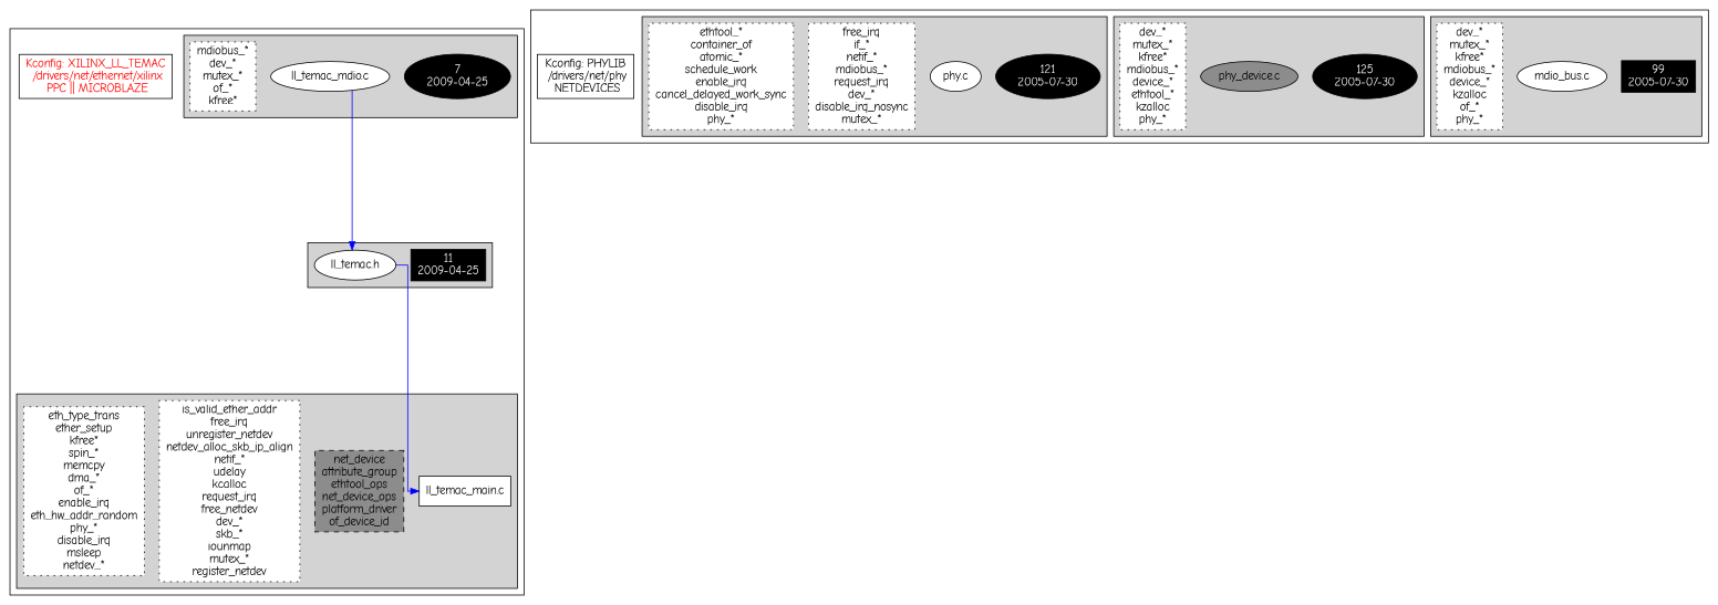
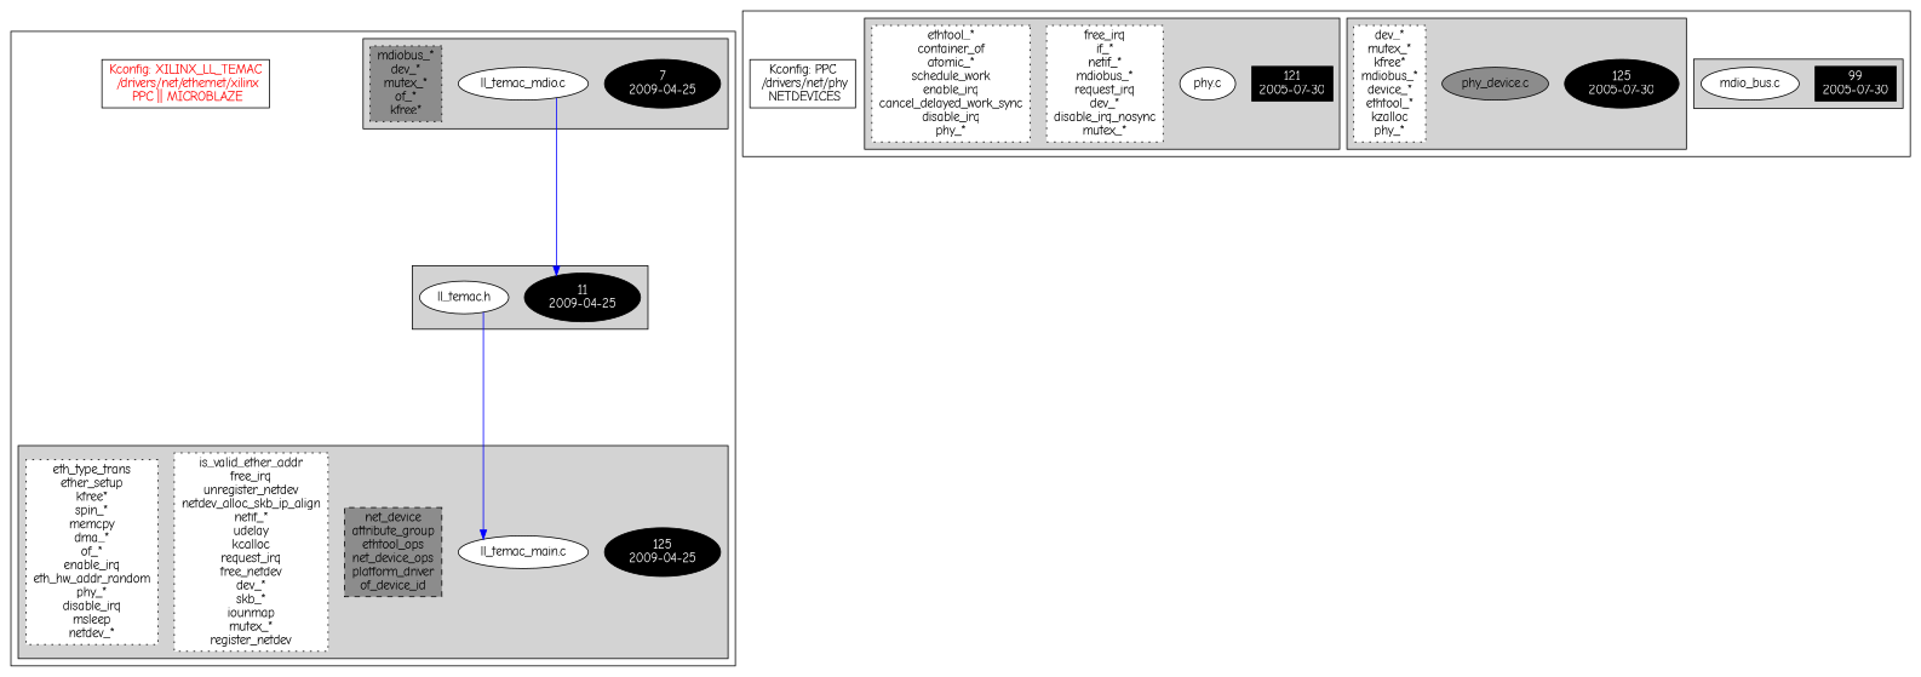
  digraph {
    fontname="Comic Neue"
    ranksep=2
    splines=ortho
    node [fillcolor=white fontcolor=black fontname="Comic Neue" style=filled]
    edge [color=blue fontname="Comic Neue"]
-   n2 [label="ll_temac_main.c\n" shape=box]
+   n1 [fillcolor=black fontcolor=white label="125\n2009-04-25"]
+   n2 [label="ll_temac_main.c\n"]
    n3 [fillcolor=grey55 label="net_device\nattribute_group\nethtool_ops\nnet_device_ops\nplatform_driver\nof_device_id\n" shape=box style="filled,dashed"]
    n4 [label="is_valid_ether_addr\nfree_irq\nunregister_netdev\nnetdev_alloc_skb_ip_align\nnetif_*\nudelay\nkcalloc\nrequest_irq\nfree_netdev\ndev_*\nskb_*\niounmap\nmutex_*\nregister_netdev\n" shape=box style="filled,dotted"]
    n5 [label="eth_type_trans\nether_setup\nkfree*\nspin_*\nmemcpy\ndma_*\nof_*\nenable_irq\neth_hw_addr_random\nphy_*\ndisable_irq\nmsleep\nnetdev_*\n" shape=box style="filled,dotted"]
    n6 [fillcolor=black fontcolor=white label="7\n2009-04-25"]
    n7 [label="ll_temac_mdio.c\n"]
-   n8 [label="mdiobus_*\ndev_*\nmutex_*\nof_*\nkfree*\n" shape=box style="filled,dotted"]
-   n9 [fillcolor=black fontcolor=white label="11\n2009-04-25" shape=box]
+   n8 [fillcolor=grey55 label="mdiobus_*\ndev_*\nmutex_*\nof_*\nkfree*\n" shape=box style="filled,dotted"]
+   n9 [fillcolor=black fontcolor=white label="11\n2009-04-25"]
    n10 [label="ll_temac.h\n"]
    n11 [fontcolor=red label="Kconfig: XILINX_LL_TEMAC\n /drivers/net/ethernet/xilinx\n  PPC || MICROBLAZE " shape=box fillcolor="" style=""]
    n12 [fillcolor=black fontcolor=white label="99\n2005-07-30" shape=box]
    n13 [label="mdio_bus.c\n"]
-   n14 [label="dev_*\nmutex_*\nkfree*\nmdiobus_*\ndevice_*\nkzalloc\nof_*\nphy_*\n" shape=box style="filled,dotted"]
    n15 [fillcolor=black fontcolor=white label="125\n2005-07-30"]
    n16 [fillcolor=grey55 label="phy_device.c\n"]
    n17 [label="dev_*\nmutex_*\nkfree*\nmdiobus_*\ndevice_*\nethtool_*\nkzalloc\nphy_*\n" shape=box style="filled,dotted"]
-   n18 [fillcolor=black fontcolor=white label="121\n2005-07-30"]
+   n18 [fillcolor=black fontcolor=white label="121\n2005-07-30" shape=box]
    n19 [label="phy.c\n"]
    n20 [label="free_irq\nif_*\nnetif_*\nmdiobus_*\nrequest_irq\ndev_*\ndisable_irq_nosync\nmutex_*\n" shape=box style="filled,dotted"]
    n21 [label="ethtool_*\ncontainer_of\natomic_*\nschedule_work\nenable_irq\ncancel_delayed_work_sync\ndisable_irq\nphy_*\n" shape=box style="filled,dotted"]
-   n22 [label="Kconfig: PHYLIB\n /drivers/net/phy\n  NETDEVICES " shape=box fillcolor="" fontcolor="" style=""]
+   n22 [label="Kconfig: PPC\n /drivers/net/phy\n  NETDEVICES " shape=box fillcolor="" fontcolor="" style=""]
    subgraph cluster_1 {
      n11
      subgraph cluster_2 {
        style=filled
+       n1
        n2
        n3
        n4
        n5
      }
      subgraph cluster_3 {
        style=filled
        n6
        n7
        n8
      }
      subgraph cluster_4 {
        style=filled
        n9
        n10
      }
    }
    subgraph cluster_5 {
      n22
      subgraph cluster_6 {
        style=filled
        n12
        n13
-       n14
      }
      subgraph cluster_7 {
        style=filled
        n15
        n16
        n17
      }
      subgraph cluster_8 {
        style=filled
        n18
        n19
        n20
        n21
      }
    }
-   n7 -> n10
+   n7 -> n9
    n10 -> n2
  }
